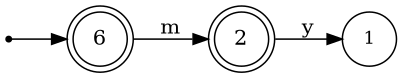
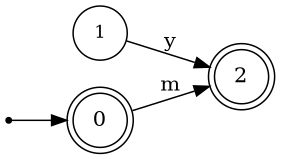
  digraph {
    rankdir=LR
    node [fontsize=14 shape=doublecircle]
-   n1 [label=6]
+   n1 [label=0]
    n2 [label=2]
    n3 [fontsize=12 label=1 shape=circle]
    n4 [label=2 shape=point]
    n1 -> n2 [label=m]
-   n2 -> n3 [label=y]
+   n3 -> n2 [label=y]
    n4 -> n1
  }
